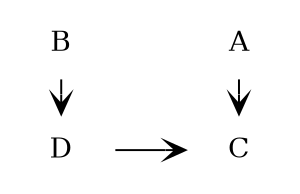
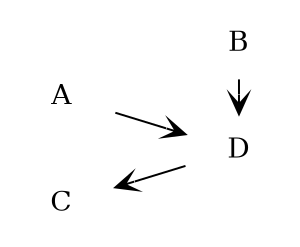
  digraph {
    rankdir=LR
    node [shape=plaintext]
    edge [arrowhead=vee arrowtail=vee]
    A
    C
    B
    D
    subgraph sub_1 {
      rank=same
      A
      C
    }
    subgraph sub_2 {
      rank=same
      B
      D
    }
-   A -> C
+   A -> D
    B -> D
    D -> C
  }
